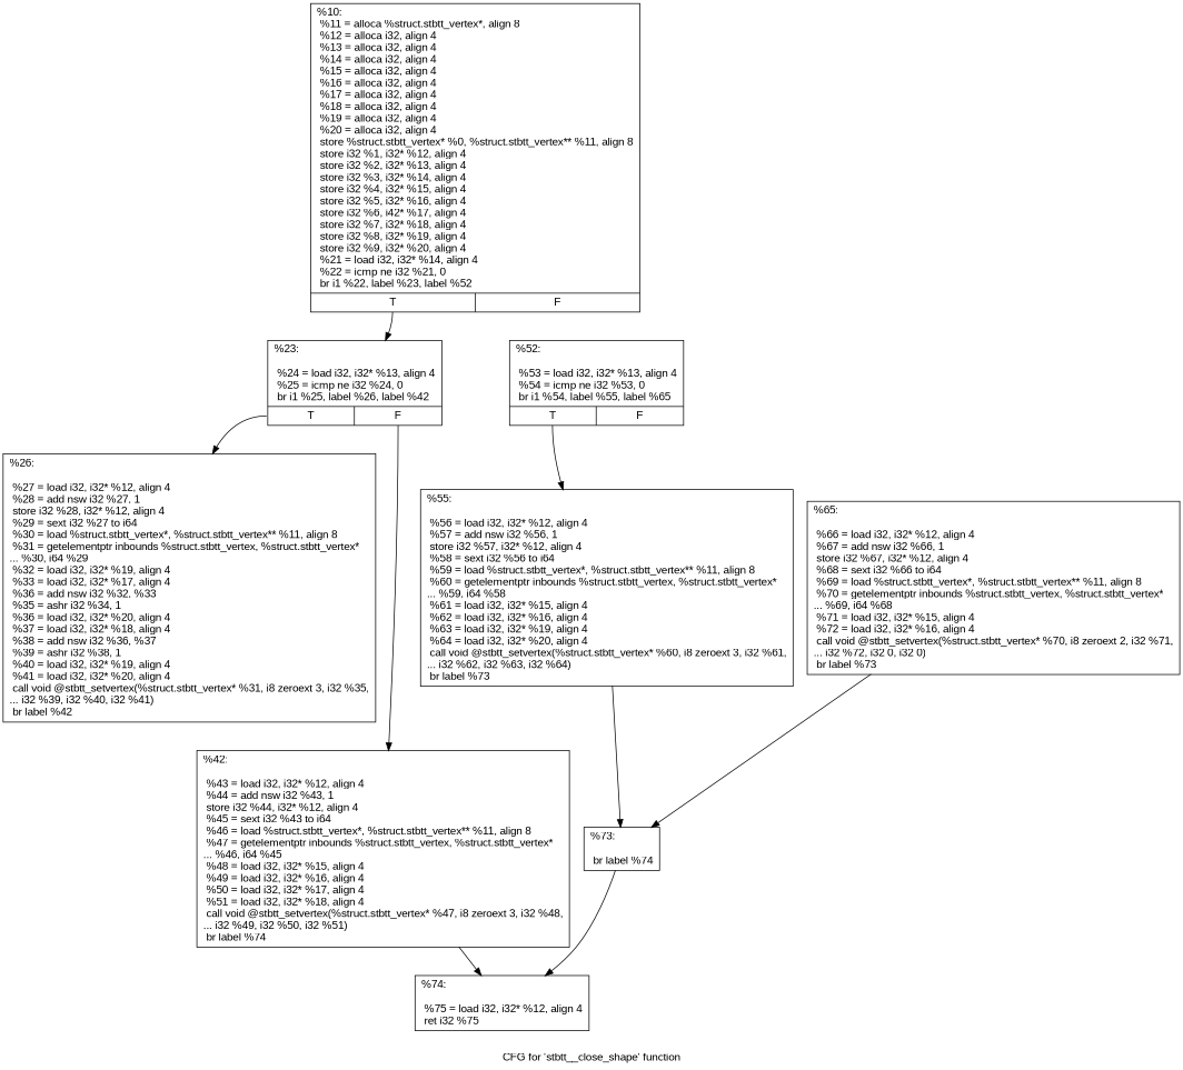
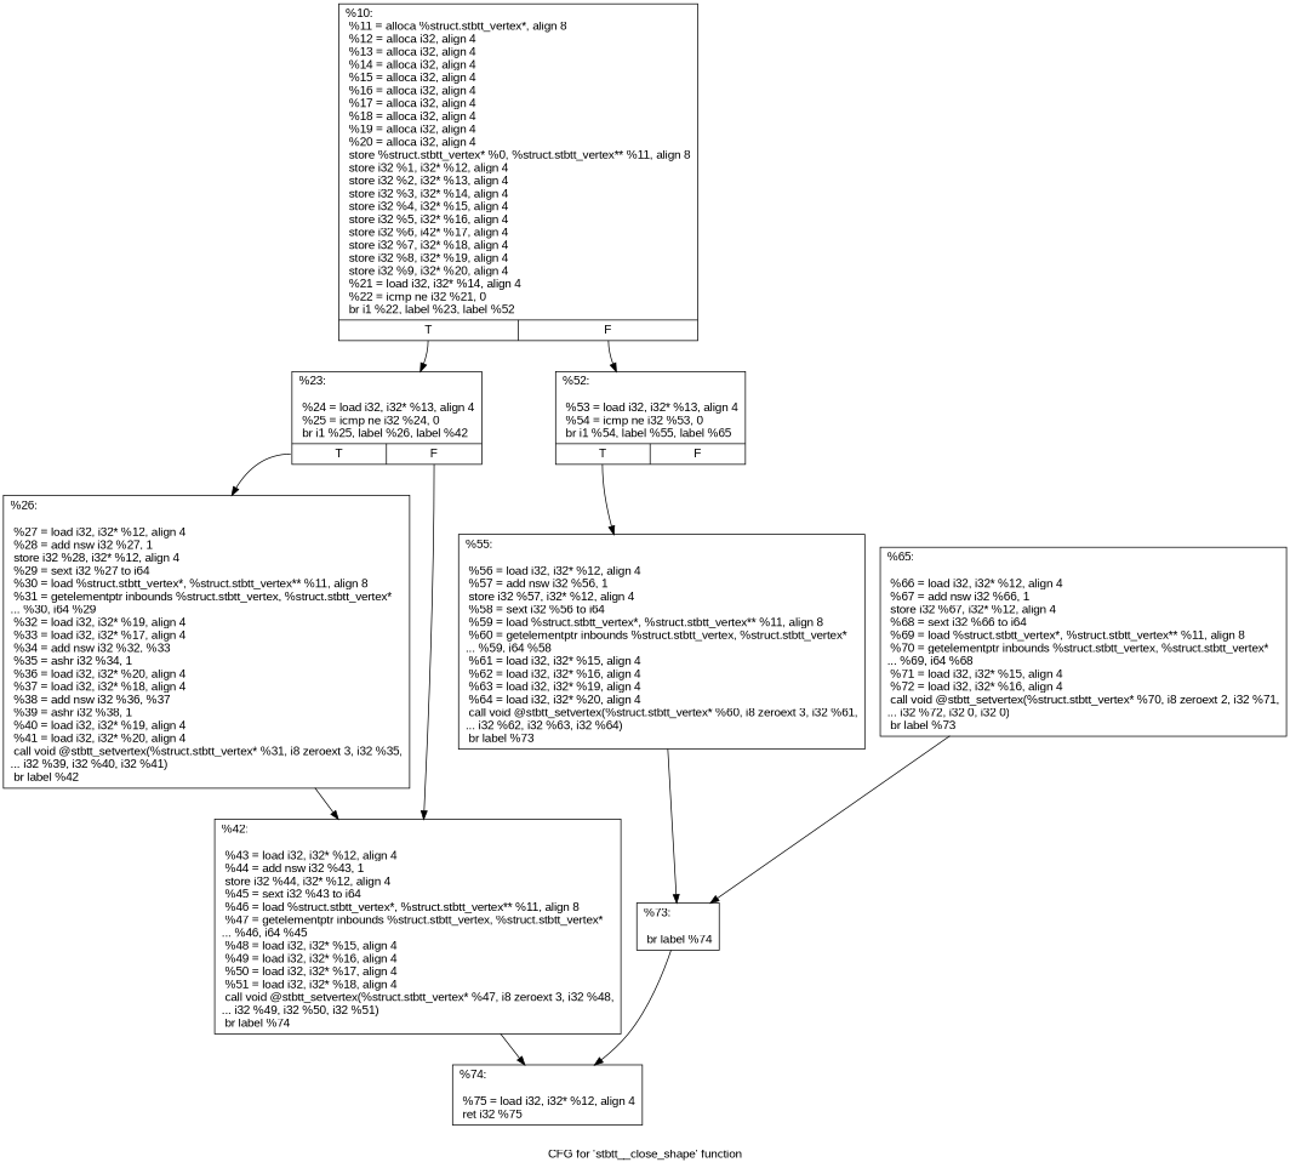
  digraph {
    fontname="Liberation Sans"
    label="CFG for 'stbtt__close_shape' function"
    node [fontname="Liberation Sans" shape=record]
    edge [fontname="Liberation Sans"]
    n1 [label="{%10:\l  %11 = alloca %struct.stbtt_vertex*, align 8\l  %12 = alloca i32, align 4\l  %13 = alloca i32, align 4\l  %14 = alloca i32, align 4\l  %15 = alloca i32, align 4\l  %16 = alloca i32, align 4\l  %17 = alloca i32, align 4\l  %18 = alloca i32, align 4\l  %19 = alloca i32, align 4\l  %20 = alloca i32, align 4\l  store %struct.stbtt_vertex* %0, %struct.stbtt_vertex** %11, align 8\l  store i32 %1, i32* %12, align 4\l  store i32 %2, i32* %13, align 4\l  store i32 %3, i32* %14, align 4\l  store i32 %4, i32* %15, align 4\l  store i32 %5, i32* %16, align 4\l  store i32 %6, i42* %17, align 4\l  store i32 %7, i32* %18, align 4\l  store i32 %8, i32* %19, align 4\l  store i32 %9, i32* %20, align 4\l  %21 = load i32, i32* %14, align 4\l  %22 = icmp ne i32 %21, 0\l  br i1 %22, label %23, label %52\l|{<s0>T|<s1>F}}"]
    n2 [label="{%23:\l\l  %24 = load i32, i32* %13, align 4\l  %25 = icmp ne i32 %24, 0\l  br i1 %25, label %26, label %42\l|{<s0>T|<s1>F}}"]
    n3 [label="{%52:\l\l  %53 = load i32, i32* %13, align 4\l  %54 = icmp ne i32 %53, 0\l  br i1 %54, label %55, label %65\l|{<s0>T|<s1>F}}"]
-   n4 [label="{%26:\l\l  %27 = load i32, i32* %12, align 4\l  %28 = add nsw i32 %27, 1\l  store i32 %28, i32* %12, align 4\l  %29 = sext i32 %27 to i64\l  %30 = load %struct.stbtt_vertex*, %struct.stbtt_vertex** %11, align 8\l  %31 = getelementptr inbounds %struct.stbtt_vertex, %struct.stbtt_vertex*\l... %30, i64 %29\l  %32 = load i32, i32* %19, align 4\l  %33 = load i32, i32* %17, align 4\l  %36 = add nsw i32 %32, %33\l  %35 = ashr i32 %34, 1\l  %36 = load i32, i32* %20, align 4\l  %37 = load i32, i32* %18, align 4\l  %38 = add nsw i32 %36, %37\l  %39 = ashr i32 %38, 1\l  %40 = load i32, i32* %19, align 4\l  %41 = load i32, i32* %20, align 4\l  call void @stbtt_setvertex(%struct.stbtt_vertex* %31, i8 zeroext 3, i32 %35,\l... i32 %39, i32 %40, i32 %41)\l  br label %42\l}"]
+   n4 [label="{%26:\l\l  %27 = load i32, i32* %12, align 4\l  %28 = add nsw i32 %27, 1\l  store i32 %28, i32* %12, align 4\l  %29 = sext i32 %27 to i64\l  %30 = load %struct.stbtt_vertex*, %struct.stbtt_vertex** %11, align 8\l  %31 = getelementptr inbounds %struct.stbtt_vertex, %struct.stbtt_vertex*\l... %30, i64 %29\l  %32 = load i32, i32* %19, align 4\l  %33 = load i32, i32* %17, align 4\l  %34 = add nsw i32 %32, %33\l  %35 = ashr i32 %34, 1\l  %36 = load i32, i32* %20, align 4\l  %37 = load i32, i32* %18, align 4\l  %38 = add nsw i32 %36, %37\l  %39 = ashr i32 %38, 1\l  %40 = load i32, i32* %19, align 4\l  %41 = load i32, i32* %20, align 4\l  call void @stbtt_setvertex(%struct.stbtt_vertex* %31, i8 zeroext 3, i32 %35,\l... i32 %39, i32 %40, i32 %41)\l  br label %42\l}"]
    n5 [label="{%42:\l\l  %43 = load i32, i32* %12, align 4\l  %44 = add nsw i32 %43, 1\l  store i32 %44, i32* %12, align 4\l  %45 = sext i32 %43 to i64\l  %46 = load %struct.stbtt_vertex*, %struct.stbtt_vertex** %11, align 8\l  %47 = getelementptr inbounds %struct.stbtt_vertex, %struct.stbtt_vertex*\l... %46, i64 %45\l  %48 = load i32, i32* %15, align 4\l  %49 = load i32, i32* %16, align 4\l  %50 = load i32, i32* %17, align 4\l  %51 = load i32, i32* %18, align 4\l  call void @stbtt_setvertex(%struct.stbtt_vertex* %47, i8 zeroext 3, i32 %48,\l... i32 %49, i32 %50, i32 %51)\l  br label %74\l}"]
    n6 [label="{%55:\l\l  %56 = load i32, i32* %12, align 4\l  %57 = add nsw i32 %56, 1\l  store i32 %57, i32* %12, align 4\l  %58 = sext i32 %56 to i64\l  %59 = load %struct.stbtt_vertex*, %struct.stbtt_vertex** %11, align 8\l  %60 = getelementptr inbounds %struct.stbtt_vertex, %struct.stbtt_vertex*\l... %59, i64 %58\l  %61 = load i32, i32* %15, align 4\l  %62 = load i32, i32* %16, align 4\l  %63 = load i32, i32* %19, align 4\l  %64 = load i32, i32* %20, align 4\l  call void @stbtt_setvertex(%struct.stbtt_vertex* %60, i8 zeroext 3, i32 %61,\l... i32 %62, i32 %63, i32 %64)\l  br label %73\l}"]
    n7 [label="{%74:\l\l  %75 = load i32, i32* %12, align 4\l  ret i32 %75\l}"]
    n8 [label="{%73:\l\l  br label %74\l}"]
    n9 [label="{%65:\l\l  %66 = load i32, i32* %12, align 4\l  %67 = add nsw i32 %66, 1\l  store i32 %67, i32* %12, align 4\l  %68 = sext i32 %66 to i64\l  %69 = load %struct.stbtt_vertex*, %struct.stbtt_vertex** %11, align 8\l  %70 = getelementptr inbounds %struct.stbtt_vertex, %struct.stbtt_vertex*\l... %69, i64 %68\l  %71 = load i32, i32* %15, align 4\l  %72 = load i32, i32* %16, align 4\l  call void @stbtt_setvertex(%struct.stbtt_vertex* %70, i8 zeroext 2, i32 %71,\l... i32 %72, i32 0, i32 0)\l  br label %73\l}"]
    n1 -> n2 [tailport=s0]
+   n1 -> n3 [tailport=s1]
    n2 -> n4 [tailport=s0]
    n2 -> n5 [tailport=s1]
    n3 -> n6 [tailport=s0]
+   n4 -> n5
    n5 -> n7
    n6 -> n8
    n8 -> n7
    n9 -> n8
  }
